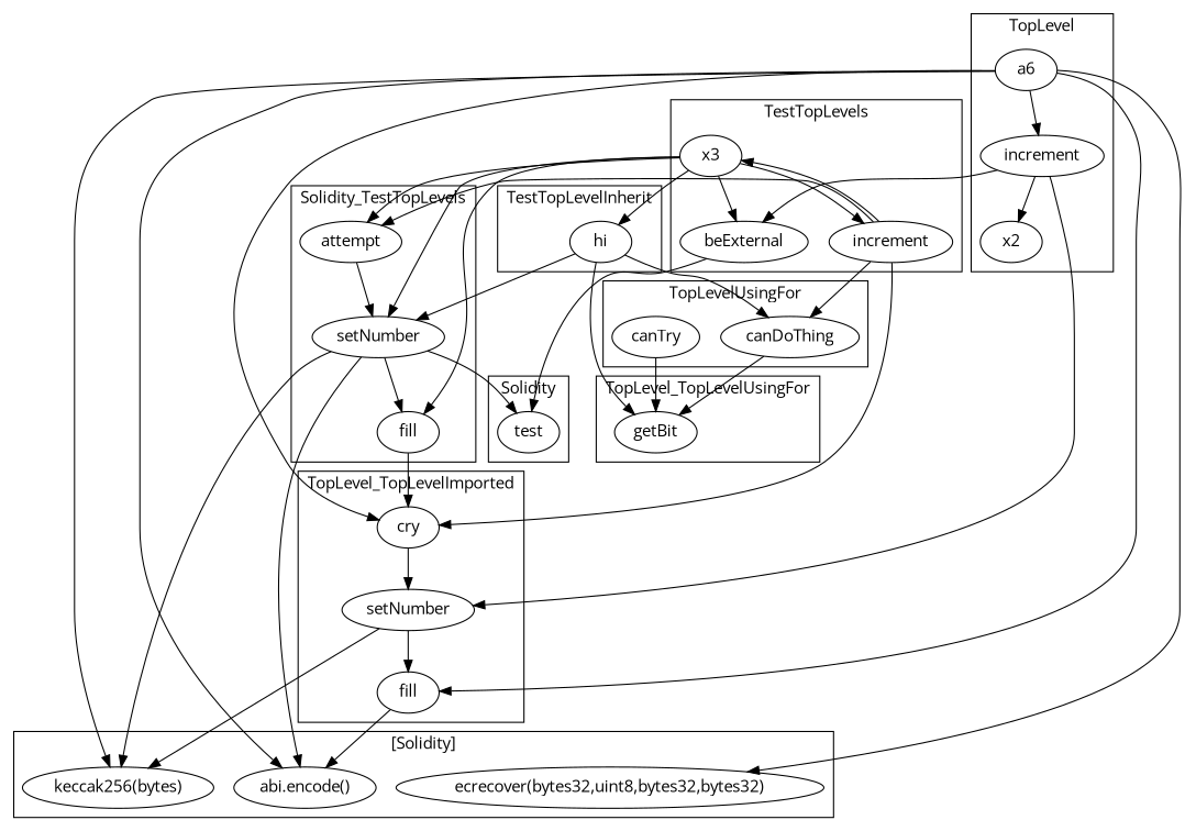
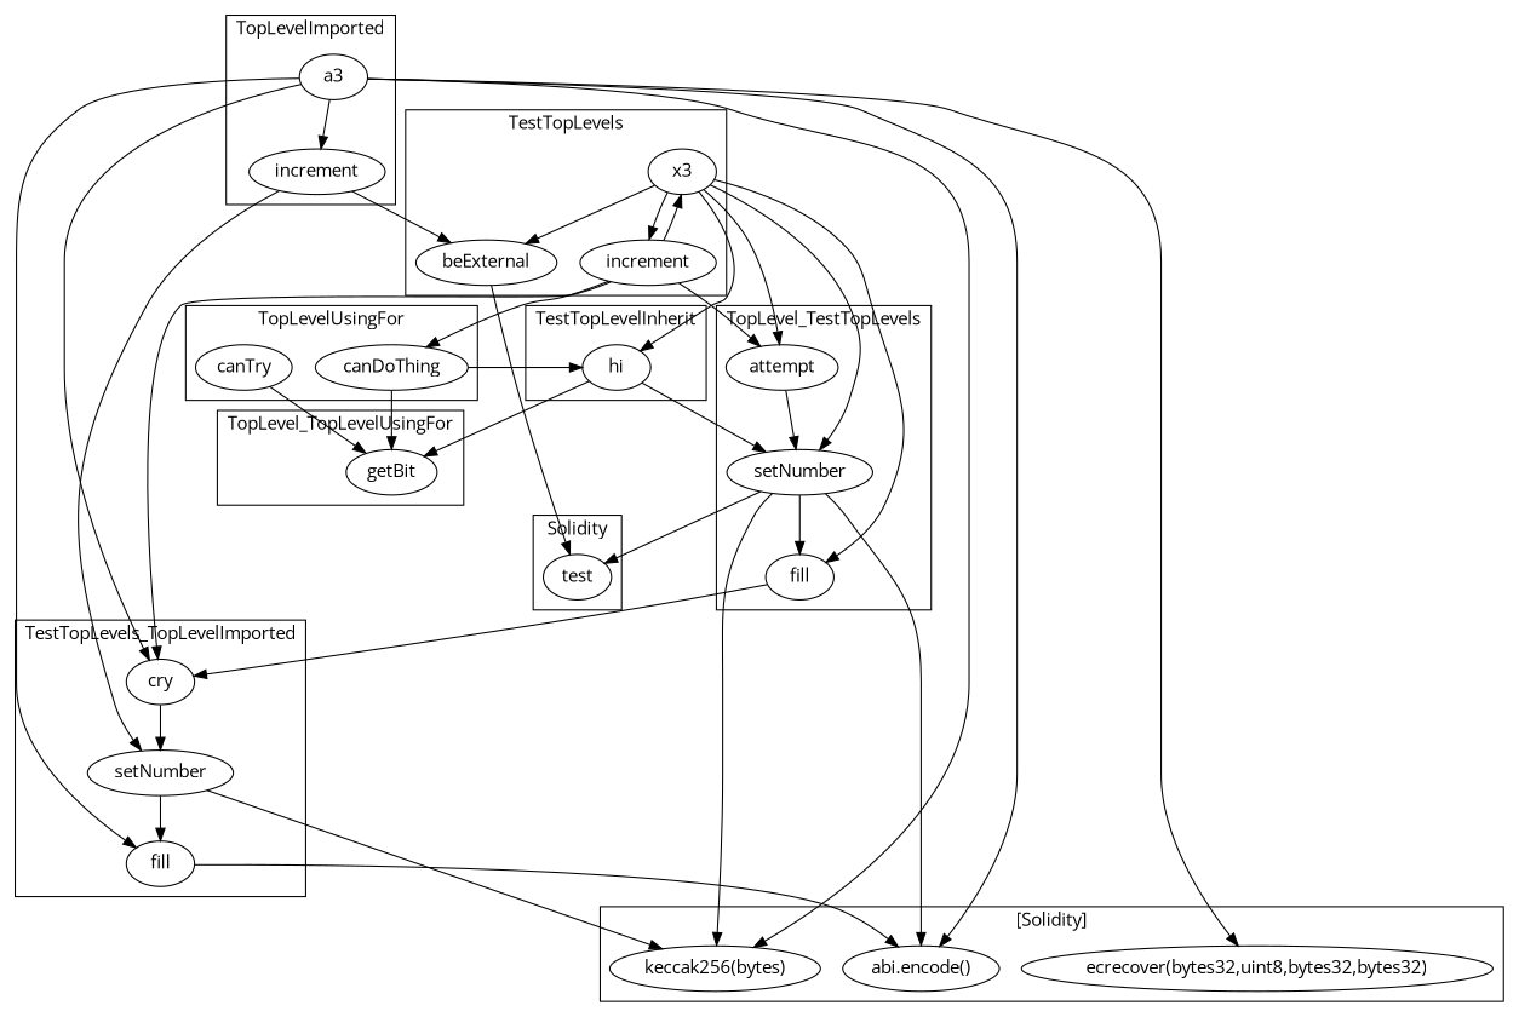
  strict digraph {
    fontname="Open Sans"
    node [fontname="Open Sans"]
    edge [fontname="Open Sans"]
    n1 [label=test]
    n2 [label=hi]
    n3 [label=beExternal]
    n4 [label=increment]
    n5 [label=x3]
-   n6 [label=a6]
+   n6 [label=a3]
    n7 [label=increment]
-   n8 [label=x2]
    n9 [label=canDoThing]
    n10 [label=canTry]
    n11 [label=attempt]
    n12 [label=fill]
    n13 [label=setNumber]
    n14 [label=cry]
    n15 [label=fill]
    n16 [label=setNumber]
    n17 [label=getBit]
    "abi.encode()"
    "ecrecover(bytes32,uint8,bytes32,bytes32)"
    "keccak256(bytes)"
    subgraph cluster_1 {
      label=Solidity
      n1
    }
    subgraph cluster_2 {
      label=TestTopLevelInherit
      n2
    }
    subgraph cluster_3 {
      label=TestTopLevels
      n3
      n4
      n5
    }
    subgraph cluster_4 {
-     label=TopLevel
+     label=TopLevelImported
      n6
      n7
-     n8
    }
    subgraph cluster_5 {
      label=TopLevelUsingFor
      n9
      n10
    }
    subgraph cluster_6 {
-     label=Solidity_TestTopLevels
+     label=TopLevel_TestTopLevels
      n11
      n12
      n13
    }
    subgraph cluster_7 {
-     label=TopLevel_TopLevelImported
+     label=TestTopLevels_TopLevelImported
      n14
      n15
      n16
    }
    subgraph cluster_8 {
      label=TopLevel_TopLevelUsingFor
      n17
    }
    subgraph cluster_9 {
      label="[Solidity]"
      "abi.encode()"
      "ecrecover(bytes32,uint8,bytes32,bytes32)"
      "keccak256(bytes)"
    }
-   n2 -> n9
+   n9 -> n2
    n2 -> n13
    n2 -> n17
    n3 -> n1
    n4 -> n5
    n4 -> n9
    n4 -> n11
    n4 -> n14
    n5 -> n2
    n5 -> n3
    n5 -> n4
    n5 -> n11
    n5 -> n12
    n5 -> n13
    n6 -> n7
    n6 -> n14
    n6 -> n15
    n6 -> "abi.encode()"
    n6 -> "ecrecover(bytes32,uint8,bytes32,bytes32)"
    n6 -> "keccak256(bytes)"
    n7 -> n3
-   n7 -> n8
    n7 -> n16
    n9 -> n17
    n10 -> n17
    n11 -> n13
    n12 -> n14
    n13 -> n1
    n13 -> n12
    n13 -> "abi.encode()"
    n13 -> "keccak256(bytes)"
    n14 -> n16
    n15 -> "abi.encode()"
    n16 -> n15
    n16 -> "keccak256(bytes)"
  }
